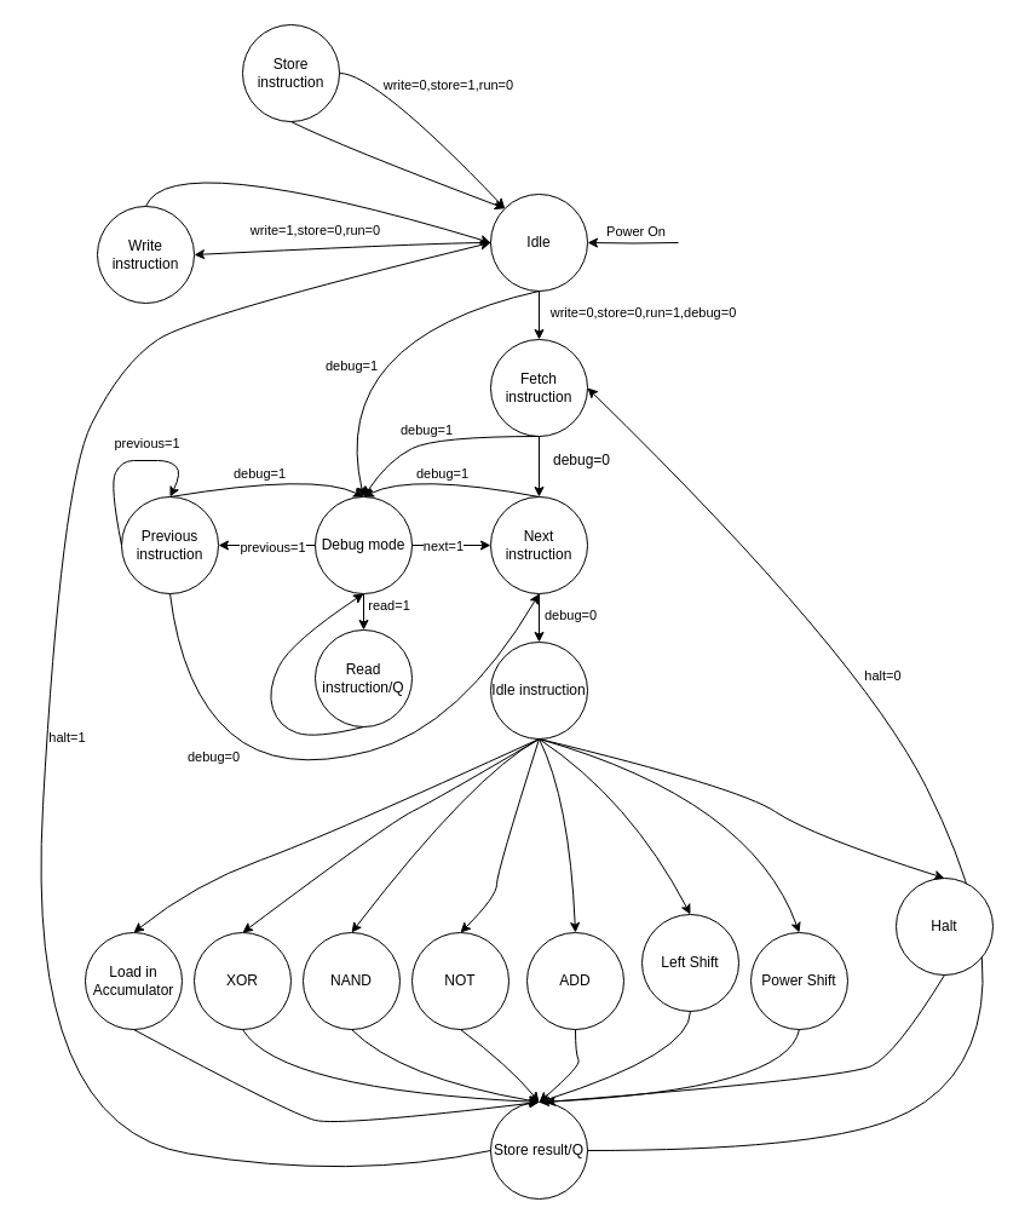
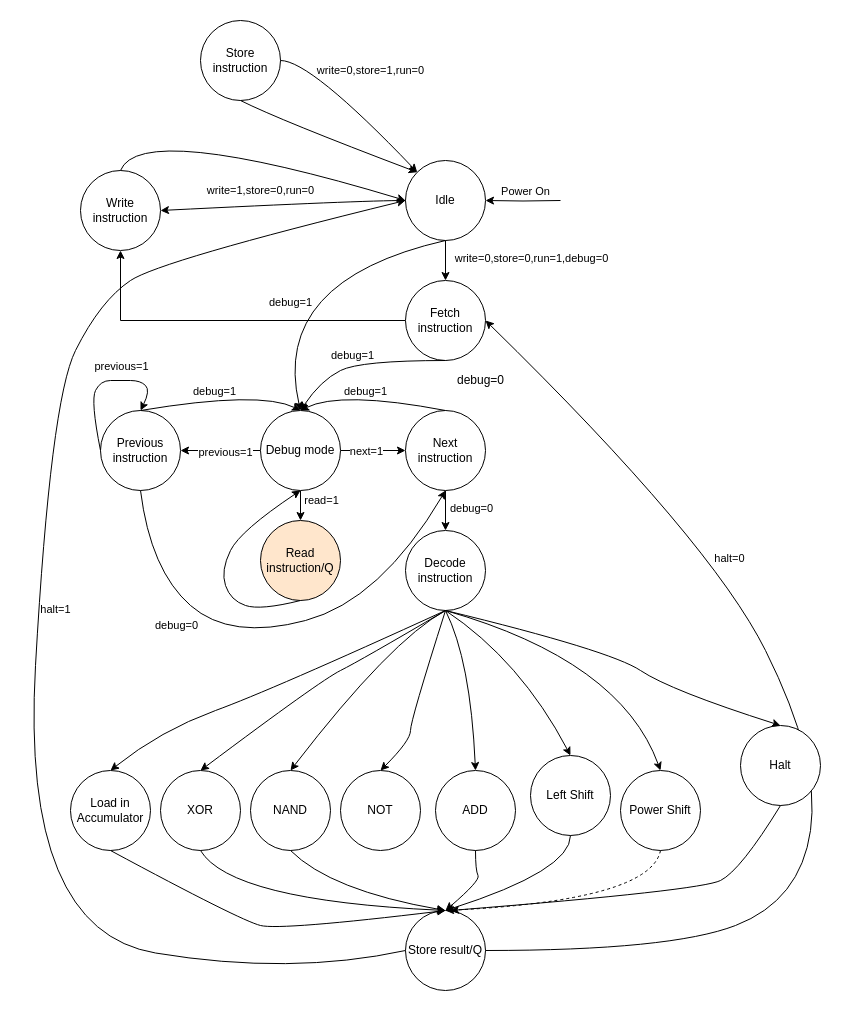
  <mxCell id="0" />
  <mxCell id="1" parent="0" />
  <mxCell id="2" style="edgeStyle=orthogonalEdgeStyle;rounded=0;orthogonalLoop=1;jettySize=auto;html=1;" parent="1" source="6" target="10" edge="1"><mxGeometry relative="1" as="geometry" /></mxCell>
  <mxCell id="3" value="write=0,store=0,run=1,debug=0" style="edgeLabel;html=1;align=center;verticalAlign=middle;resizable=0;points=[];" parent="2" vertex="1" connectable="0"><mxGeometry x="-0.395" y="-4" relative="1" as="geometry"><mxPoint x="89" y="5" as="offset" /></mxGeometry></mxCell>
  <mxCell id="4" style="edgeStyle=orthogonalEdgeStyle;rounded=0;orthogonalLoop=1;jettySize=auto;html=1;entryX=1;entryY=0.5;entryDx=0;entryDy=0;" parent="1" target="6" edge="1"><mxGeometry relative="1" as="geometry"><mxPoint x="560" y="200" as="sourcePoint" /></mxGeometry></mxCell>
  <mxCell id="5" value="Power On" style="edgeLabel;html=1;align=center;verticalAlign=middle;resizable=0;points=[];" parent="4" vertex="1" connectable="0"><mxGeometry x="-0.622" y="-1" relative="1" as="geometry"><mxPoint x="-21" y="-9" as="offset" /></mxGeometry></mxCell>
  <mxCell id="6" value="Idle" style="ellipse;whiteSpace=wrap;html=1;aspect=fixed;" parent="1" vertex="1"><mxGeometry x="405" y="160" width="80" height="80" as="geometry" /></mxCell>
  <mxCell id="7" value="Write instruction" style="ellipse;whiteSpace=wrap;html=1;aspect=fixed;" parent="1" vertex="1"><mxGeometry x="80" y="170" width="80" height="80" as="geometry" /></mxCell>
  <mxCell id="8" value="write=1,store=0,run=0" style="curved=1;endArrow=classic;html=1;rounded=0;entryX=1;entryY=0.5;entryDx=0;entryDy=0;exitX=0;exitY=0.5;exitDx=0;exitDy=0;" parent="1" source="6" target="7" edge="1"><mxGeometry x="0.177" y="-15" width="50" height="50" relative="1" as="geometry"><mxPoint x="400" y="200" as="sourcePoint" /><mxPoint x="360" y="250" as="targetPoint" /><Array as="points"><mxPoint x="360" y="200" /></Array><mxPoint as="offset" /></mxGeometry></mxCell>
- <mxCell id="9" style="edgeStyle=orthogonalEdgeStyle;rounded=0;orthogonalLoop=1;jettySize=auto;html=1;" parent="1" source="10" target="32" edge="1"><mxGeometry relative="1" as="geometry" /></mxCell>
+ <mxCell id="9" style="edgeStyle=orthogonalEdgeStyle;rounded=0;orthogonalLoop=1;jettySize=auto;html=1;" parent="1" source="10" target="7" edge="1"><mxGeometry relative="1" as="geometry" /></mxCell>
  <mxCell id="10" value="Fetch instruction" style="ellipse;whiteSpace=wrap;html=1;aspect=fixed;" parent="1" vertex="1"><mxGeometry x="405" y="280" width="80" height="80" as="geometry" /></mxCell>
  <mxCell id="11" value="Store instruction" style="ellipse;whiteSpace=wrap;html=1;aspect=fixed;" parent="1" vertex="1"><mxGeometry x="200" y="20" width="80" height="80" as="geometry" /></mxCell>
  <mxCell id="12" value="Previous instruction" style="ellipse;whiteSpace=wrap;html=1;aspect=fixed;" parent="1" vertex="1"><mxGeometry x="100" y="410" width="80" height="80" as="geometry" /></mxCell>
  <mxCell id="13" value="" style="curved=1;endArrow=classic;html=1;rounded=0;entryX=0;entryY=0;entryDx=0;entryDy=0;exitX=0.5;exitY=1;exitDx=0;exitDy=0;" parent="1" source="11" target="6" edge="1"><mxGeometry width="50" height="50" relative="1" as="geometry"><mxPoint x="200" y="60" as="sourcePoint" /><mxPoint x="250" y="10" as="targetPoint" /><Array as="points"><mxPoint x="280" y="120" /></Array></mxGeometry></mxCell>
- <mxCell id="14" value="Idle instruction" style="ellipse;whiteSpace=wrap;html=1;aspect=fixed;" parent="1" vertex="1"><mxGeometry x="405" y="530" width="80" height="80" as="geometry" /></mxCell>
+ <mxCell id="14" value="Decode instruction" style="ellipse;whiteSpace=wrap;html=1;aspect=fixed;" parent="1" vertex="1"><mxGeometry x="405" y="530" width="80" height="80" as="geometry" /></mxCell>
  <mxCell id="15" value="" style="curved=1;endArrow=classic;html=1;rounded=0;entryX=0.5;entryY=0;entryDx=0;entryDy=0;exitX=0;exitY=0.5;exitDx=0;exitDy=0;" parent="1" source="12" target="12" edge="1"><mxGeometry width="50" height="50" relative="1" as="geometry"><mxPoint x="205" y="445" as="sourcePoint" /><mxPoint x="255" y="395" as="targetPoint" /><Array as="points"><mxPoint x="90" y="400" /><mxPoint x="100" y="380" /><mxPoint x="120" y="380" /><mxPoint x="140" y="380" /><mxPoint x="150" y="390" /></Array></mxGeometry></mxCell>
  <mxCell id="16" value="previous=1" style="edgeLabel;html=1;align=center;verticalAlign=middle;resizable=0;points=[];" parent="15" vertex="1" connectable="0"><mxGeometry x="0.037" y="-1" relative="1" as="geometry"><mxPoint x="16" y="-16" as="offset" /></mxGeometry></mxCell>
  <mxCell id="17" value="XOR" style="ellipse;whiteSpace=wrap;html=1;aspect=fixed;" parent="1" vertex="1"><mxGeometry x="160" y="770" width="80" height="80" as="geometry" /></mxCell>
  <mxCell id="18" value="NAND" style="ellipse;whiteSpace=wrap;html=1;aspect=fixed;" parent="1" vertex="1"><mxGeometry x="250" y="770" width="80" height="80" as="geometry" /></mxCell>
  <mxCell id="19" value="NOT" style="ellipse;whiteSpace=wrap;html=1;aspect=fixed;" parent="1" vertex="1"><mxGeometry x="340" y="770" width="80" height="80" as="geometry" /></mxCell>
  <mxCell id="20" value="ADD" style="ellipse;whiteSpace=wrap;html=1;aspect=fixed;" parent="1" vertex="1"><mxGeometry x="435" y="770" width="80" height="80" as="geometry" /></mxCell>
  <mxCell id="21" value="Left Shift" style="ellipse;whiteSpace=wrap;html=1;aspect=fixed;" parent="1" vertex="1"><mxGeometry x="530" y="755" width="80" height="80" as="geometry" /></mxCell>
  <mxCell id="22" value="Power Shift" style="ellipse;whiteSpace=wrap;html=1;aspect=fixed;" parent="1" vertex="1"><mxGeometry x="620" y="770" width="80" height="80" as="geometry" /></mxCell>
  <mxCell id="23" value="Store result/Q" style="ellipse;whiteSpace=wrap;html=1;aspect=fixed;" parent="1" vertex="1"><mxGeometry x="405" y="910" width="80" height="80" as="geometry" /></mxCell>
  <mxCell id="24" value="" style="curved=1;endArrow=classic;html=1;rounded=0;exitX=0.5;exitY=1;exitDx=0;exitDy=0;entryX=0.5;entryY=0;entryDx=0;entryDy=0;" parent="1" source="14" target="17" edge="1"><mxGeometry width="50" height="50" relative="1" as="geometry"><mxPoint x="530" y="490" as="sourcePoint" /><mxPoint x="580" y="440" as="targetPoint" /><Array as="points"><mxPoint x="360" y="660" /><mxPoint x="320" y="680" /></Array></mxGeometry></mxCell>
  <mxCell id="25" value="" style="curved=1;endArrow=classic;html=1;rounded=0;exitX=0.5;exitY=1;exitDx=0;exitDy=0;entryX=0.5;entryY=0;entryDx=0;entryDy=0;" parent="1" source="14" target="18" edge="1"><mxGeometry width="50" height="50" relative="1" as="geometry"><mxPoint x="510" y="510" as="sourcePoint" /><mxPoint x="560" y="460" as="targetPoint" /><Array as="points"><mxPoint x="390" y="640" /></Array></mxGeometry></mxCell>
  <mxCell id="26" value="" style="curved=1;endArrow=classic;html=1;rounded=0;exitX=0.5;exitY=1;exitDx=0;exitDy=0;entryX=0.5;entryY=0;entryDx=0;entryDy=0;" parent="1" source="14" target="19" edge="1"><mxGeometry width="50" height="50" relative="1" as="geometry"><mxPoint x="510" y="510" as="sourcePoint" /><mxPoint x="560" y="460" as="targetPoint" /><Array as="points"><mxPoint x="410" y="720" /><mxPoint x="410" y="740" /></Array></mxGeometry></mxCell>
  <mxCell id="27" value="" style="curved=1;endArrow=classic;html=1;rounded=0;exitX=0.5;exitY=1;exitDx=0;exitDy=0;entryX=0.5;entryY=0;entryDx=0;entryDy=0;" parent="1" source="14" target="20" edge="1"><mxGeometry width="50" height="50" relative="1" as="geometry"><mxPoint x="460" y="500" as="sourcePoint" /><mxPoint x="560" y="470" as="targetPoint" /><Array as="points"><mxPoint x="470" y="660" /></Array></mxGeometry></mxCell>
  <mxCell id="28" value="" style="curved=1;endArrow=classic;html=1;rounded=0;exitX=0.5;exitY=1;exitDx=0;exitDy=0;entryX=0.5;entryY=0;entryDx=0;entryDy=0;" parent="1" source="14" target="21" edge="1"><mxGeometry width="50" height="50" relative="1" as="geometry"><mxPoint x="590" y="490" as="sourcePoint" /><mxPoint x="640" y="440" as="targetPoint" /><Array as="points"><mxPoint x="520" y="660" /></Array></mxGeometry></mxCell>
  <mxCell id="29" value="" style="curved=1;endArrow=classic;html=1;rounded=0;exitX=0.5;exitY=1;exitDx=0;exitDy=0;entryX=0.5;entryY=0;entryDx=0;entryDy=0;" parent="1" source="14" target="22" edge="1"><mxGeometry width="50" height="50" relative="1" as="geometry"><mxPoint x="500" y="490" as="sourcePoint" /><mxPoint x="750" y="430" as="targetPoint" /><Array as="points"><mxPoint x="620" y="660" /></Array></mxGeometry></mxCell>
  <mxCell id="30" style="edgeStyle=orthogonalEdgeStyle;rounded=0;orthogonalLoop=1;jettySize=auto;html=1;" parent="1" source="32" target="14" edge="1"><mxGeometry relative="1" as="geometry" /></mxCell>
  <mxCell id="31" value="debug=0" style="edgeLabel;html=1;align=center;verticalAlign=middle;resizable=0;points=[];" parent="30" vertex="1" connectable="0"><mxGeometry x="-0.171" relative="1" as="geometry"><mxPoint x="25" as="offset" /></mxGeometry></mxCell>
  <mxCell id="32" value="Next instruction" style="ellipse;whiteSpace=wrap;html=1;aspect=fixed;" parent="1" vertex="1"><mxGeometry x="405" y="410" width="80" height="80" as="geometry" /></mxCell>
- <mxCell id="33" value="" style="curved=1;endArrow=open;html=1;rounded=0;exitX=0.5;exitY=1;exitDx=0;exitDy=0;entryX=0.5;entryY=0;entryDx=0;entryDy=0;" parent="1" source="17" target="23" edge="1"><mxGeometry width="50" height="50" relative="1" as="geometry"><mxPoint x="240" y="960" as="sourcePoint" /><mxPoint x="290" y="910" as="targetPoint" /><Array as="points"><mxPoint x="230" y="900" /></Array></mxGeometry></mxCell>
+ <mxCell id="33" value="" style="curved=1;endArrow=classic;html=1;rounded=0;exitX=0.5;exitY=1;exitDx=0;exitDy=0;entryX=0.5;entryY=0;entryDx=0;entryDy=0;" parent="1" source="17" target="23" edge="1"><mxGeometry width="50" height="50" relative="1" as="geometry"><mxPoint x="240" y="960" as="sourcePoint" /><mxPoint x="290" y="910" as="targetPoint" /><Array as="points"><mxPoint x="230" y="900" /></Array></mxGeometry></mxCell>
  <mxCell id="34" value="" style="curved=1;endArrow=classic;html=1;rounded=0;exitX=0.5;exitY=1;exitDx=0;exitDy=0;entryX=0.5;entryY=0;entryDx=0;entryDy=0;" parent="1" source="18" target="23" edge="1"><mxGeometry width="50" height="50" relative="1" as="geometry"><mxPoint x="300" y="880" as="sourcePoint" /><mxPoint x="350" y="830" as="targetPoint" /><Array as="points"><mxPoint x="330" y="890" /></Array></mxGeometry></mxCell>
- <mxCell id="35" value="" style="curved=1;endArrow=classic;html=1;rounded=0;exitX=0.5;exitY=1;exitDx=0;exitDy=0;entryX=0.5;entryY=0;entryDx=0;entryDy=0;" parent="1" source="19" target="23" edge="1"><mxGeometry width="50" height="50" relative="1" as="geometry"><mxPoint x="500" y="860" as="sourcePoint" /><mxPoint x="550" y="810" as="targetPoint" /><Array as="points"><mxPoint x="420" y="880" /></Array></mxGeometry></mxCell>
  <mxCell id="36" value="" style="curved=1;endArrow=classic;html=1;rounded=0;exitX=0.5;exitY=1;exitDx=0;exitDy=0;entryX=0.5;entryY=0;entryDx=0;entryDy=0;" parent="1" source="20" target="23" edge="1"><mxGeometry width="50" height="50" relative="1" as="geometry"><mxPoint x="550" y="870" as="sourcePoint" /><mxPoint x="500" y="920" as="targetPoint" /><Array as="points"><mxPoint x="475" y="870" /><mxPoint x="480" y="880" /></Array></mxGeometry></mxCell>
  <mxCell id="37" value="" style="curved=1;endArrow=classic;html=1;rounded=0;exitX=0.5;exitY=1;exitDx=0;exitDy=0;entryX=0.5;entryY=0;entryDx=0;entryDy=0;" parent="1" source="21" target="23" edge="1"><mxGeometry width="50" height="50" relative="1" as="geometry"><mxPoint x="670" y="870" as="sourcePoint" /><mxPoint x="620" y="920" as="targetPoint" /><Array as="points"><mxPoint x="570" y="870" /></Array></mxGeometry></mxCell>
- <mxCell id="38" value="" style="curved=1;endArrow=classic;html=1;rounded=0;exitX=0.5;exitY=1;exitDx=0;exitDy=0;entryX=0.5;entryY=0;entryDx=0;entryDy=0;" parent="1" source="22" target="23" edge="1"><mxGeometry width="50" height="50" relative="1" as="geometry"><mxPoint x="800" y="890" as="sourcePoint" /><mxPoint x="750" y="940" as="targetPoint" /><Array as="points"><mxPoint x="650" y="900" /></Array></mxGeometry></mxCell>
+ <mxCell id="38" value="" style="curved=1;endArrow=classic;html=1;rounded=0;exitX=0.5;exitY=1;exitDx=0;exitDy=0;entryX=0.5;entryY=0;entryDx=0;entryDy=0;dashed=1;" parent="1" source="22" target="23" edge="1"><mxGeometry width="50" height="50" relative="1" as="geometry"><mxPoint x="800" y="890" as="sourcePoint" /><mxPoint x="750" y="940" as="targetPoint" /><Array as="points"><mxPoint x="650" y="900" /></Array></mxGeometry></mxCell>
  <mxCell id="39" value="" style="curved=1;endArrow=classic;html=1;rounded=0;exitX=0;exitY=0.5;exitDx=0;exitDy=0;entryX=0;entryY=0.5;entryDx=0;entryDy=0;" parent="1" source="23" target="6" edge="1"><mxGeometry width="50" height="50" relative="1" as="geometry"><mxPoint x="240" y="975" as="sourcePoint" /><mxPoint x="100" y="280" as="targetPoint" /><Array as="points"><mxPoint x="290" y="975" /><mxPoint y="930" x="20" /><mxPoint x="50" y="400" /><mxPoint x="100" y="300" /><mxPoint x="160" y="260" /></Array></mxGeometry></mxCell>
  <mxCell id="40" value="halt=1" style="edgeLabel;html=1;align=center;verticalAlign=middle;resizable=0;points=[];" parent="39" vertex="1" connectable="0"><mxGeometry x="0.258" y="-8" relative="1" as="geometry"><mxPoint y="140" as="offset" /></mxGeometry></mxCell>
  <mxCell id="41" value="" style="curved=1;endArrow=classic;html=1;rounded=0;exitX=1;exitY=0.5;exitDx=0;exitDy=0;entryX=1;entryY=0.5;entryDx=0;entryDy=0;" parent="1" source="23" target="10" edge="1"><mxGeometry width="50" height="50" relative="1" as="geometry"><mxPoint x="610" y="1000" as="sourcePoint" /><mxPoint x="850" y="420" as="targetPoint" /><Array as="points"><mxPoint x="670" y="950" /><mxPoint x="800" y="900" /><mxPoint x="820" y="760" /><mxPoint x="710" y="540" /></Array></mxGeometry></mxCell>
  <mxCell id="42" value="halt=0" style="edgeLabel;html=1;align=center;verticalAlign=middle;resizable=0;points=[];" parent="41" vertex="1" connectable="0"><mxGeometry x="0.264" y="8" relative="1" as="geometry"><mxPoint x="-2" y="-42" as="offset" /></mxGeometry></mxCell>
  <mxCell id="43" value="" style="curved=1;endArrow=classic;html=1;rounded=0;exitX=0.5;exitY=0;exitDx=0;exitDy=0;entryX=0;entryY=0.5;entryDx=0;entryDy=0;" parent="1" source="7" target="6" edge="1"><mxGeometry width="50" height="50" relative="1" as="geometry"><mxPoint x="110" y="160" as="sourcePoint" /><mxPoint x="160" y="110" as="targetPoint" /><Array as="points"><mxPoint x="140" y="120" /></Array></mxGeometry></mxCell>
  <mxCell id="44" value="" style="curved=1;endArrow=classic;html=1;rounded=0;exitX=1;exitY=0.5;exitDx=0;exitDy=0;entryX=0;entryY=0;entryDx=0;entryDy=0;" parent="1" source="11" target="6" edge="1"><mxGeometry width="50" height="50" relative="1" as="geometry"><mxPoint x="210" y="40" as="sourcePoint" /><mxPoint x="260" y="-10" as="targetPoint" /><Array as="points"><mxPoint x="310" y="60" /></Array></mxGeometry></mxCell>
  <mxCell id="45" value="write=0,store=1,run=0" style="edgeLabel;html=1;align=center;verticalAlign=middle;resizable=0;points=[];" parent="44" vertex="1" connectable="0"><mxGeometry x="-0.212" y="-4" relative="1" as="geometry"><mxPoint x="33" y="-24" as="offset" /></mxGeometry></mxCell>
  <mxCell id="46" style="edgeStyle=orthogonalEdgeStyle;rounded=0;orthogonalLoop=1;jettySize=auto;html=1;" parent="1" source="52" target="32" edge="1"><mxGeometry relative="1" as="geometry" /></mxCell>
  <mxCell id="47" value="next=1" style="edgeLabel;html=1;align=center;verticalAlign=middle;resizable=0;points=[];" parent="46" vertex="1" connectable="0"><mxGeometry x="-0.227" relative="1" as="geometry"><mxPoint as="offset" /></mxGeometry></mxCell>
  <mxCell id="48" style="edgeStyle=orthogonalEdgeStyle;rounded=0;orthogonalLoop=1;jettySize=auto;html=1;entryX=1;entryY=0.5;entryDx=0;entryDy=0;" parent="1" source="52" target="12" edge="1"><mxGeometry relative="1" as="geometry" /></mxCell>
  <mxCell id="49" value="previous=1" style="edgeLabel;html=1;align=center;verticalAlign=middle;resizable=0;points=[];" parent="48" vertex="1" connectable="0"><mxGeometry x="-0.092" y="1" relative="1" as="geometry"><mxPoint as="offset" /></mxGeometry></mxCell>
  <mxCell id="50" style="edgeStyle=orthogonalEdgeStyle;rounded=0;orthogonalLoop=1;jettySize=auto;html=1;entryX=0.5;entryY=0;entryDx=0;entryDy=0;" parent="1" source="52" target="59" edge="1"><mxGeometry relative="1" as="geometry" /></mxCell>
  <mxCell id="51" value="read=1" style="edgeLabel;html=1;align=center;verticalAlign=middle;resizable=0;points=[];" parent="50" vertex="1" connectable="0"><mxGeometry x="-0.646" y="1" relative="1" as="geometry"><mxPoint x="19" as="offset" /></mxGeometry></mxCell>
  <mxCell id="52" value="Debug mode" style="ellipse;whiteSpace=wrap;html=1;aspect=fixed;" parent="1" vertex="1"><mxGeometry x="260" y="410" width="80" height="80" as="geometry" /></mxCell>
  <mxCell id="53" value="" style="curved=1;endArrow=classic;html=1;rounded=0;exitX=0.5;exitY=0;exitDx=0;exitDy=0;entryX=0.5;entryY=0;entryDx=0;entryDy=0;" parent="1" source="12" target="52" edge="1"><mxGeometry width="50" height="50" relative="1" as="geometry"><mxPoint x="200" y="400" as="sourcePoint" /><mxPoint x="260" y="360" as="targetPoint" /><Array as="points"><mxPoint x="260" y="390" /></Array></mxGeometry></mxCell>
  <mxCell id="54" value="debug=1" style="edgeLabel;html=1;align=center;verticalAlign=middle;resizable=0;points=[];" parent="53" vertex="1" connectable="0"><mxGeometry x="-0.202" y="-1" relative="1" as="geometry"><mxPoint x="8" y="-10" as="offset" /></mxGeometry></mxCell>
  <mxCell id="55" value="" style="curved=1;endArrow=classic;html=1;rounded=0;exitX=0.5;exitY=1;exitDx=0;exitDy=0;entryX=0.5;entryY=1;entryDx=0;entryDy=0;" parent="1" source="12" target="32" edge="1"><mxGeometry width="50" height="50" relative="1" as="geometry"><mxPoint x="250" y="620" as="sourcePoint" /><mxPoint x="300" y="570" as="targetPoint" /><Array as="points"><mxPoint x="150" y="570" /><mxPoint x="230" y="640" /><mxPoint x="380" y="600" /></Array></mxGeometry></mxCell>
  <mxCell id="56" value="debug=0" style="edgeLabel;html=1;align=center;verticalAlign=middle;resizable=0;points=[];" parent="55" vertex="1" connectable="0"><mxGeometry x="-0.376" y="2" relative="1" as="geometry"><mxPoint x="-26" y="12" as="offset" /></mxGeometry></mxCell>
  <mxCell id="57" value="" style="curved=1;endArrow=classic;html=1;rounded=0;exitX=0.5;exitY=0;exitDx=0;exitDy=0;entryX=0.5;entryY=0;entryDx=0;entryDy=0;" parent="1" source="32" target="52" edge="1"><mxGeometry width="50" height="50" relative="1" as="geometry"><mxPoint x="390" y="350" as="sourcePoint" /><mxPoint x="340" y="400" as="targetPoint" /><Array as="points"><mxPoint x="340" y="390" /></Array></mxGeometry></mxCell>
  <mxCell id="58" value="debug=1" style="edgeLabel;html=1;align=center;verticalAlign=middle;resizable=0;points=[];" parent="57" vertex="1" connectable="0"><mxGeometry x="0.453" y="19" relative="1" as="geometry"><mxPoint x="19" y="-18" as="offset" /></mxGeometry></mxCell>
- <mxCell id="59" value="Read instruction/Q" style="ellipse;whiteSpace=wrap;html=1;aspect=fixed;" parent="1" vertex="1"><mxGeometry x="260" y="520" width="80" height="80" as="geometry" /></mxCell>
+ <mxCell id="59" value="Read instruction/Q" style="ellipse;whiteSpace=wrap;html=1;aspect=fixed;fillColor=#ffe6cc;" parent="1" vertex="1"><mxGeometry x="260" y="520" width="80" height="80" as="geometry" /></mxCell>
  <mxCell id="60" value="" style="curved=1;endArrow=classic;html=1;rounded=0;exitX=0.5;exitY=1;exitDx=0;exitDy=0;entryX=0.5;entryY=1;entryDx=0;entryDy=0;" parent="1" source="59" target="52" edge="1"><mxGeometry width="50" height="50" relative="1" as="geometry"><mxPoint x="180" y="600" as="sourcePoint" /><mxPoint x="230" y="550" as="targetPoint" /><Array as="points"><mxPoint x="260" y="610" /><mxPoint x="230" y="600" /><mxPoint x="220" y="570" /><mxPoint x="240" y="530" /></Array></mxGeometry></mxCell>
  <mxCell id="61" value="" style="curved=1;endArrow=classic;html=1;rounded=0;exitX=0.5;exitY=1;exitDx=0;exitDy=0;entryX=0.5;entryY=0;entryDx=0;entryDy=0;" parent="1" source="6" target="52" edge="1"><mxGeometry width="50" height="50" relative="1" as="geometry"><mxPoint x="340" y="280" as="sourcePoint" /><mxPoint x="290" y="330" as="targetPoint" /><Array as="points"><mxPoint x="270" y="280" /></Array></mxGeometry></mxCell>
  <mxCell id="62" value="debug=1" style="edgeLabel;html=1;align=center;verticalAlign=middle;resizable=0;points=[];" parent="61" vertex="1" connectable="0"><mxGeometry x="0.224" y="1" relative="1" as="geometry"><mxPoint x="16" y="10" as="offset" /></mxGeometry></mxCell>
  <mxCell id="63" value="" style="curved=1;endArrow=classic;html=1;rounded=0;exitX=0.5;exitY=1;exitDx=0;exitDy=0;entryX=0.5;entryY=0;entryDx=0;entryDy=0;" parent="1" source="10" target="52" edge="1"><mxGeometry width="50" height="50" relative="1" as="geometry"><mxPoint x="360" y="320" as="sourcePoint" /><mxPoint x="310" y="370" as="targetPoint" /><Array as="points"><mxPoint x="360" y="360" /><mxPoint x="320" y="380" /></Array></mxGeometry></mxCell>
  <mxCell id="64" value="debug=1" style="edgeLabel;html=1;align=center;verticalAlign=middle;resizable=0;points=[];" parent="63" vertex="1" connectable="0"><mxGeometry x="0.141" y="-2" relative="1" as="geometry"><mxPoint x="1" y="-8" as="offset" /></mxGeometry></mxCell>
  <mxCell id="65" value="debug=0" style="text;html=1;align=center;verticalAlign=middle;resizable=0;points=[];autosize=1;strokeColor=none;fillColor=none;" parent="1" vertex="1"><mxGeometry x="445" y="365" width="70" height="30" as="geometry" /></mxCell>
  <mxCell id="66" value="Load in Accumulator" style="ellipse;whiteSpace=wrap;html=1;aspect=fixed;" vertex="1" parent="1"><mxGeometry x="70" y="770" width="80" height="80" as="geometry" /></mxCell>
  <mxCell id="67" value="Halt" style="ellipse;whiteSpace=wrap;html=1;aspect=fixed;" vertex="1" parent="1"><mxGeometry x="740" y="725" width="80" height="80" as="geometry" /></mxCell>
  <mxCell id="68" value="" style="curved=1;endArrow=classic;html=1;exitX=0.5;exitY=1;exitDx=0;exitDy=0;entryX=0.5;entryY=0;entryDx=0;entryDy=0;" edge="1" parent="1" source="14" target="67"><mxGeometry width="50" height="50" relative="1" as="geometry"><mxPoint x="580" y="630" as="sourcePoint" /><mxPoint x="630" y="580" as="targetPoint" /><Array as="points"><mxPoint x="610" y="650" /><mxPoint x="670" y="690" /></Array></mxGeometry></mxCell>
  <mxCell id="69" value="" style="curved=1;endArrow=classic;html=1;exitX=0.5;exitY=1;exitDx=0;exitDy=0;" edge="1" parent="1" source="67"><mxGeometry width="50" height="50" relative="1" as="geometry"><mxPoint x="740" y="860" as="sourcePoint" /><mxPoint x="450" y="910" as="targetPoint" /><Array as="points"><mxPoint x="740" y="870" /><mxPoint x="700" y="890" /></Array></mxGeometry></mxCell>
  <mxCell id="70" value="" style="curved=1;endArrow=classic;html=1;exitX=0.5;exitY=1;exitDx=0;exitDy=0;entryX=0.5;entryY=0;entryDx=0;entryDy=0;" edge="1" parent="1" source="14" target="66"><mxGeometry width="50" height="50" relative="1" as="geometry"><mxPoint x="450" y="620" as="sourcePoint" /><mxPoint x="160" y="690" as="targetPoint" /><Array as="points"><mxPoint x="270" y="690" /><mxPoint x="160" y="730" /></Array></mxGeometry></mxCell>
  <mxCell id="71" value="" style="curved=1;endArrow=classic;html=1;exitX=0.5;exitY=1;exitDx=0;exitDy=0;entryX=0.5;entryY=0;entryDx=0;entryDy=0;" edge="1" parent="1" source="66" target="23"><mxGeometry width="50" height="50" relative="1" as="geometry"><mxPoint x="190" y="920" as="sourcePoint" /><mxPoint x="240" y="870" as="targetPoint" /><Array as="points"><mxPoint x="240" y="920" /><mxPoint x="280" y="930" /></Array></mxGeometry></mxCell>
